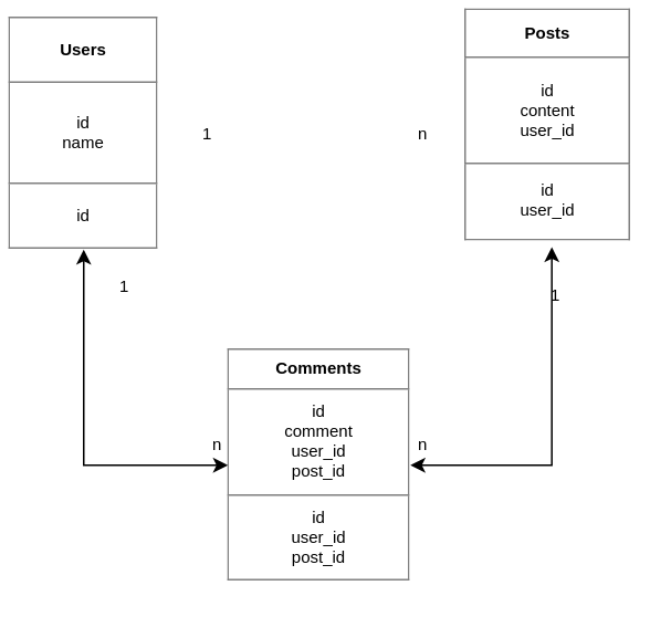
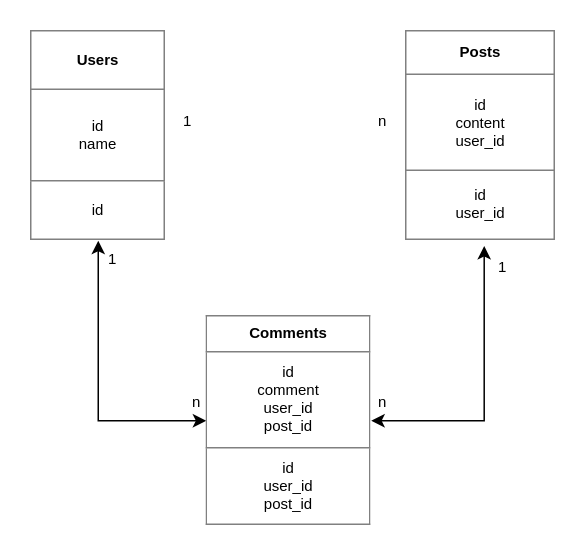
  <mxCell id="0" />
  <mxCell id="1" parent="0" />
- <mxCell id="2" value="&lt;table border=&quot;1&quot; width=&quot;100%&quot; cellpadding=&quot;4&quot; style=&quot;width: 100% ; height: 100% ; border-collapse: collapse&quot;&gt;&lt;tbody&gt;&lt;tr&gt;&lt;th align=&quot;center&quot;&gt;Users&lt;/th&gt;&lt;/tr&gt;&lt;tr&gt;&lt;td align=&quot;center&quot;&gt;id&lt;br&gt;name&lt;br&gt;&lt;/td&gt;&lt;/tr&gt;&lt;tr&gt;&lt;td align=&quot;center&quot;&gt;id&lt;/td&gt;&lt;/tr&gt;&lt;/tbody&gt;&lt;/table&gt;" style="text;html=1;strokeColor=none;fillColor=none;overflow=fill;fontSize=10;" vertex="1" parent="1"><mxGeometry x="5" y="10" width="90" height="140" as="geometry" /></mxCell>
- <mxCell id="3" value="&lt;table border=&quot;1&quot; width=&quot;100%&quot; cellpadding=&quot;4&quot; style=&quot;width: 100% ; height: 100% ; border-collapse: collapse&quot;&gt;&lt;tbody&gt;&lt;tr&gt;&lt;th align=&quot;center&quot;&gt;Posts&lt;/th&gt;&lt;/tr&gt;&lt;tr&gt;&lt;td align=&quot;center&quot;&gt;id&lt;br&gt;content&lt;br&gt;user_id&lt;/td&gt;&lt;/tr&gt;&lt;tr&gt;&lt;td align=&quot;center&quot;&gt;id&lt;br&gt;user_id&lt;/td&gt;&lt;/tr&gt;&lt;/tbody&gt;&lt;/table&gt;" style="text;html=1;strokeColor=none;fillColor=none;overflow=fill;fontSize=10;" vertex="1" parent="1"><mxGeometry x="280" y="5" width="100" height="140" as="geometry" /></mxCell>
+ <mxCell id="2" value="&lt;table border=&quot;1&quot; width=&quot;100%&quot; cellpadding=&quot;4&quot; style=&quot;width: 100% ; height: 100% ; border-collapse: collapse&quot;&gt;&lt;tbody&gt;&lt;tr&gt;&lt;th align=&quot;center&quot;&gt;Users&lt;/th&gt;&lt;/tr&gt;&lt;tr&gt;&lt;td align=&quot;center&quot;&gt;id&lt;br&gt;name&lt;br&gt;&lt;/td&gt;&lt;/tr&gt;&lt;tr&gt;&lt;td align=&quot;center&quot;&gt;id&lt;/td&gt;&lt;/tr&gt;&lt;/tbody&gt;&lt;/table&gt;" style="text;html=1;strokeColor=none;fillColor=none;overflow=fill;fontSize=10;" vertex="1" parent="1"><mxGeometry x="20" y="20" width="90" height="140" as="geometry" /></mxCell>
+ <mxCell id="3" value="&lt;table border=&quot;1&quot; width=&quot;100%&quot; cellpadding=&quot;4&quot; style=&quot;width: 100% ; height: 100% ; border-collapse: collapse&quot;&gt;&lt;tbody&gt;&lt;tr&gt;&lt;th align=&quot;center&quot;&gt;Posts&lt;/th&gt;&lt;/tr&gt;&lt;tr&gt;&lt;td align=&quot;center&quot;&gt;id&lt;br&gt;content&lt;br&gt;user_id&lt;/td&gt;&lt;/tr&gt;&lt;tr&gt;&lt;td align=&quot;center&quot;&gt;id&lt;br&gt;user_id&lt;/td&gt;&lt;/tr&gt;&lt;/tbody&gt;&lt;/table&gt;" style="text;html=1;strokeColor=none;fillColor=none;overflow=fill;fontSize=10;" vertex="1" parent="1"><mxGeometry x="270" y="20" width="100" height="140" as="geometry" /></mxCell>
  <mxCell id="4" style="edgeStyle=orthogonalEdgeStyle;rounded=0;orthogonalLoop=1;jettySize=auto;html=1;entryX=0.5;entryY=1;entryDx=0;entryDy=0;startArrow=classic;startFill=1;fontSize=10;" edge="1" parent="1" source="6" target="2"><mxGeometry relative="1" as="geometry" /></mxCell>
  <mxCell id="5" style="edgeStyle=orthogonalEdgeStyle;rounded=0;orthogonalLoop=1;jettySize=auto;html=1;entryX=0.523;entryY=1.025;entryDx=0;entryDy=0;entryPerimeter=0;startArrow=classic;startFill=1;fontSize=10;" edge="1" parent="1" source="6" target="3"><mxGeometry relative="1" as="geometry" /></mxCell>
  <mxCell id="6" value="&lt;table border=&quot;1&quot; width=&quot;100%&quot; cellpadding=&quot;4&quot; style=&quot;width: 100% ; height: 100% ; border-collapse: collapse&quot;&gt;&lt;tbody&gt;&lt;tr&gt;&lt;th align=&quot;center&quot;&gt;&lt;b&gt;Comments&lt;/b&gt;&lt;/th&gt;&lt;/tr&gt;&lt;tr&gt;&lt;td align=&quot;center&quot;&gt;id&lt;br&gt;comment&lt;br&gt;user_id&lt;br&gt;post_id&lt;/td&gt;&lt;/tr&gt;&lt;tr&gt;&lt;td align=&quot;center&quot;&gt;id&lt;br&gt;user_id&lt;br&gt;post_id&lt;/td&gt;&lt;/tr&gt;&lt;/tbody&gt;&lt;/table&gt;" style="text;html=1;strokeColor=none;fillColor=none;overflow=fill;fontSize=10;" vertex="1" parent="1"><mxGeometry x="137" y="210" width="110" height="140" as="geometry" /></mxCell>
  <mxCell id="7" value="1" style="text;html=1;resizable=0;points=[];autosize=1;align=left;verticalAlign=top;spacingTop=-4;fontSize=10;" vertex="1" parent="1"><mxGeometry x="120" y="72" width="20" height="10" as="geometry" /></mxCell>
  <mxCell id="8" value="n" style="text;html=1;resizable=0;points=[];autosize=1;align=left;verticalAlign=top;spacingTop=-4;fontSize=10;" vertex="1" parent="1"><mxGeometry x="250" y="72" width="20" height="10" as="geometry" /></mxCell>
  <mxCell id="9" value="1" style="text;html=1;resizable=0;points=[];autosize=1;align=left;verticalAlign=top;spacingTop=-4;fontSize=10;" vertex="1" parent="1"><mxGeometry x="70" y="164" width="20" height="10" as="geometry" /></mxCell>
  <mxCell id="10" value="n" style="text;html=1;resizable=0;points=[];autosize=1;align=left;verticalAlign=top;spacingTop=-4;fontSize=10;" vertex="1" parent="1"><mxGeometry x="126" y="259" width="20" height="10" as="geometry" /></mxCell>
  <mxCell id="11" value="n" style="text;html=1;resizable=0;points=[];autosize=1;align=left;verticalAlign=top;spacingTop=-4;fontSize=10;" vertex="1" parent="1"><mxGeometry x="250" y="259" width="20" height="10" as="geometry" /></mxCell>
  <mxCell id="12" value="1" style="text;html=1;resizable=0;points=[];autosize=1;align=left;verticalAlign=top;spacingTop=-4;fontSize=10;" vertex="1" parent="1"><mxGeometry x="330" y="169" width="20" height="10" as="geometry" /></mxCell>
